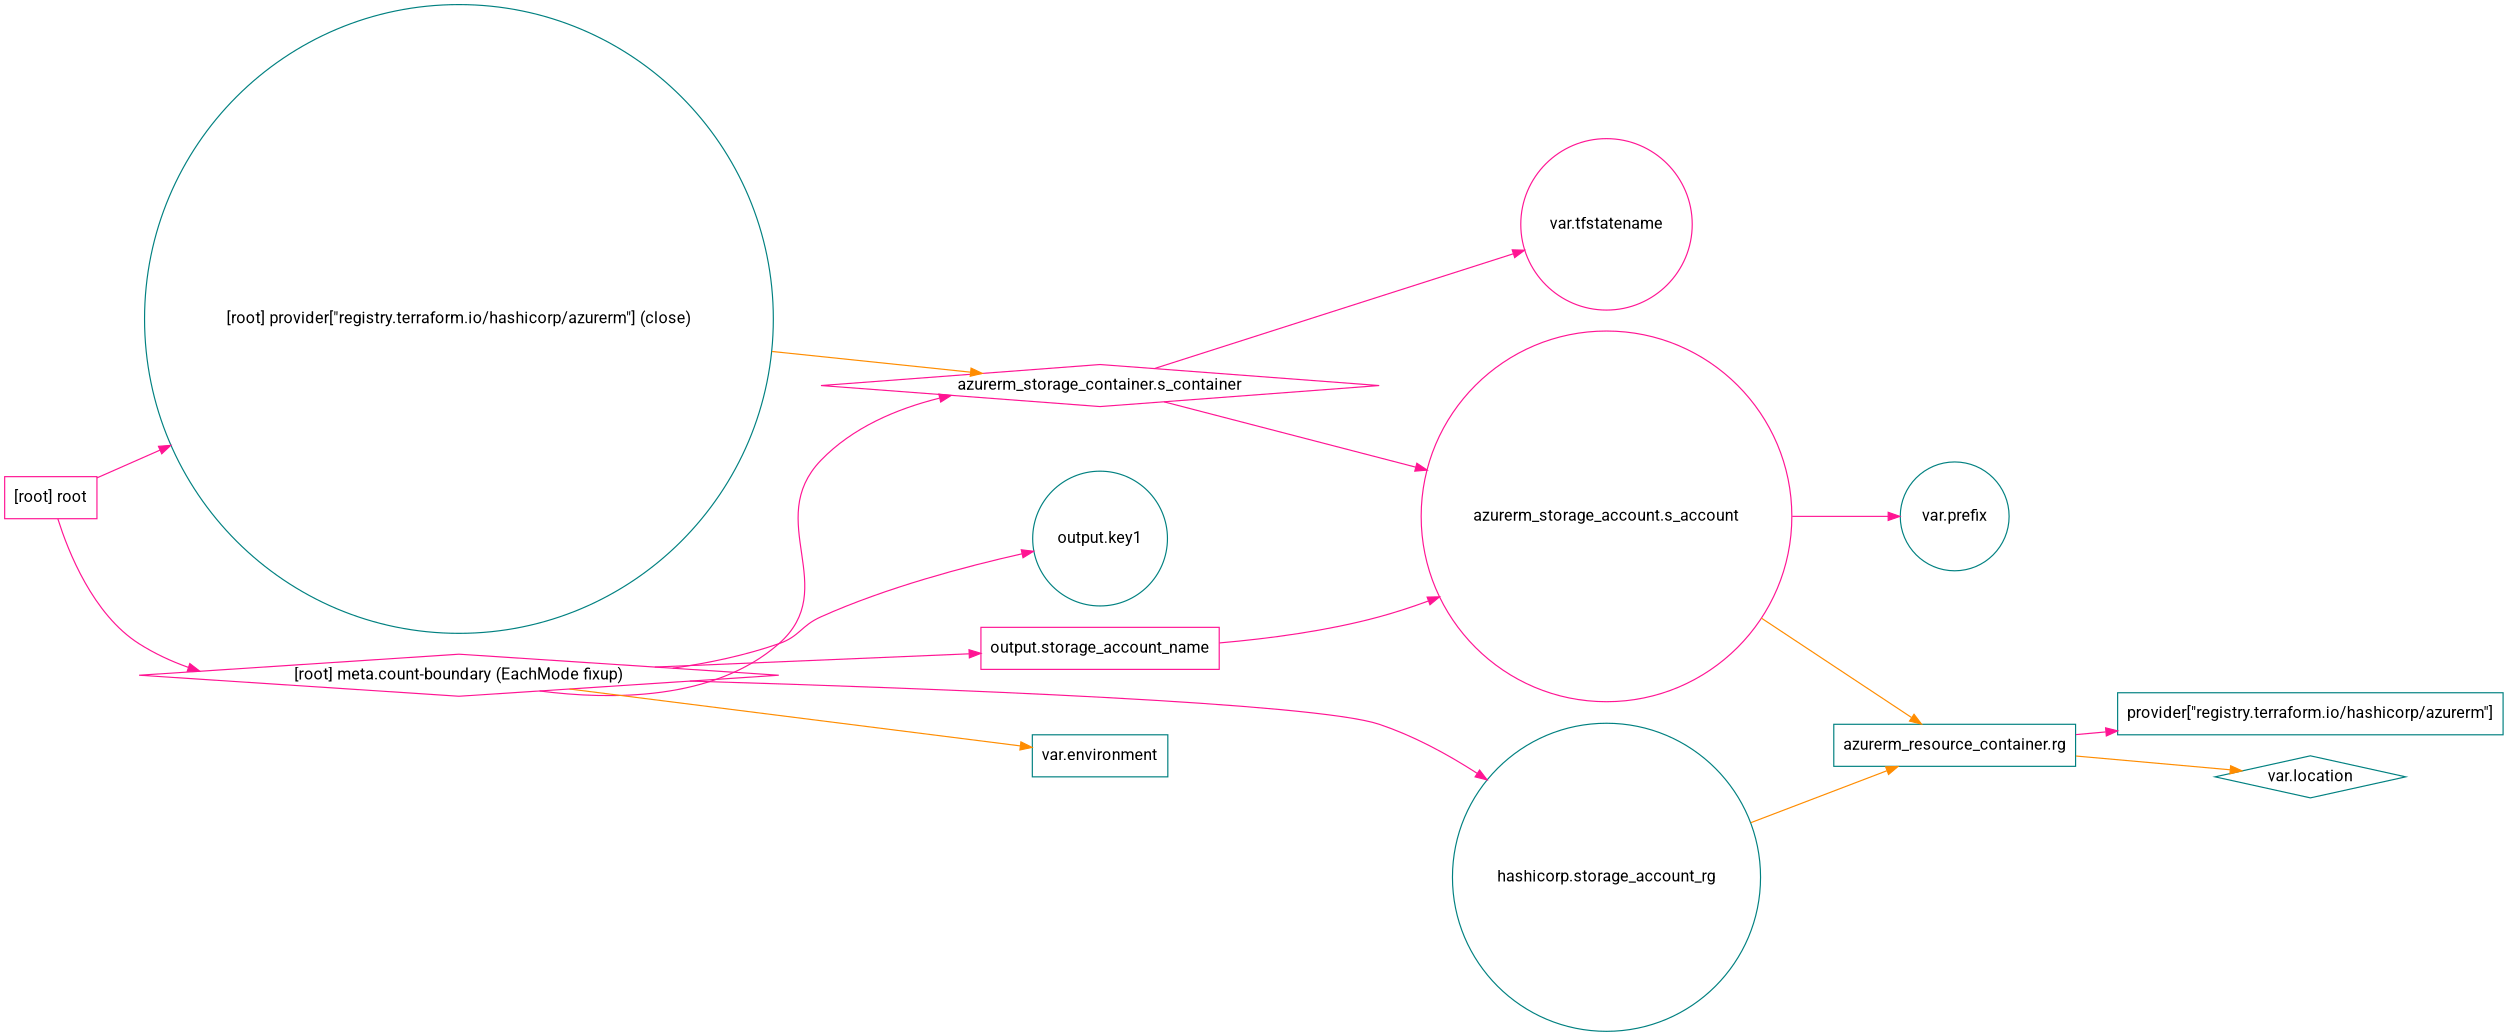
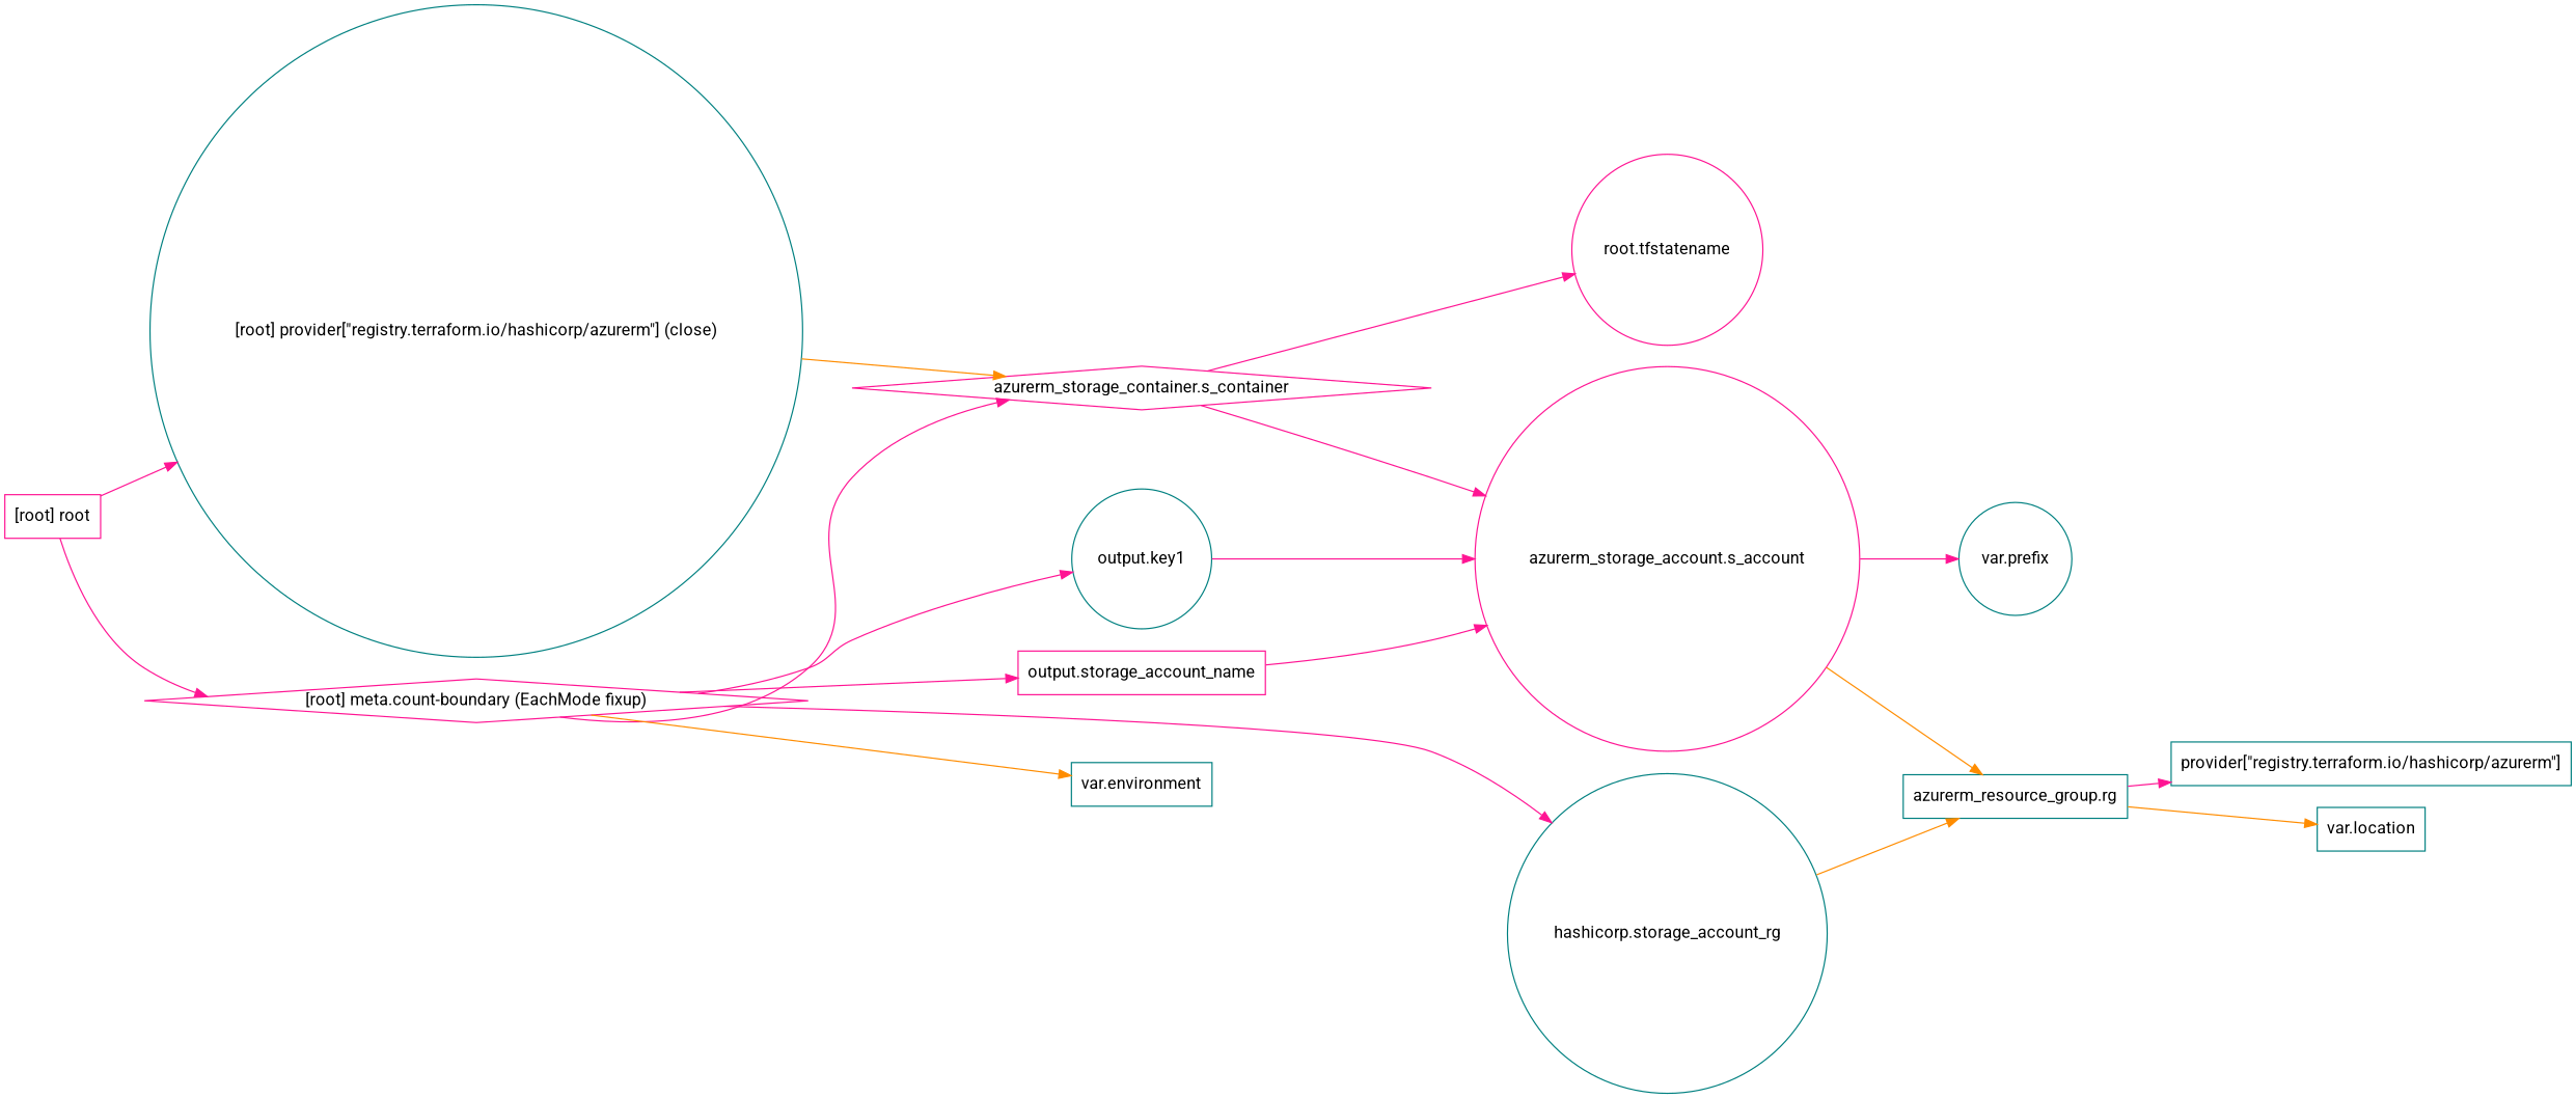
  digraph {
    compound=true
    fontname=Roboto
    newrank=true
    rankdir=LR
    node [color=teal fontname=Roboto shape=box]
    edge [color=deeppink fontname=Roboto]
-   n1 [label="azurerm_resource_container.rg"]
+   n1 [label="azurerm_resource_group.rg"]
    n2 [label="provider[\"registry.terraform.io/hashicorp/azurerm\"]"]
-   n3 [label="var.location" shape=diamond]
+   n3 [label="var.location"]
    n4 [color=deeppink label="azurerm_storage_account.s_account" shape=circle]
    n5 [label="var.prefix" shape=circle]
    n6 [color=deeppink label="azurerm_storage_container.s_container" shape=diamond]
-   n7 [color=deeppink label="var.tfstatename" shape=circle]
+   n7 [color=deeppink label="root.tfstatename" shape=circle]
    n8 [label="output.key1" shape=circle]
    n9 [color=deeppink label="output.storage_account_name"]
    n10 [label="hashicorp.storage_account_rg" shape=circle]
    n11 [label="var.environment"]
    "[root] meta.count-boundary (EachMode fixup)" [color=deeppink shape=diamond]
    "[root] provider[\"registry.terraform.io/hashicorp/azurerm\"] (close)" [shape=circle]
    "[root] root" [color=deeppink]
    subgraph sub_1 {
      n1
      n2
      n3
      n4
      n5
      n6
      n7
      n8
      n9
      n10
      n11
      "[root] meta.count-boundary (EachMode fixup)"
      "[root] provider[\"registry.terraform.io/hashicorp/azurerm\"] (close)"
      "[root] root"
    }
    n1 -> n2
    n1 -> n3 [color=darkorange]
    n4 -> n1 [color=darkorange]
    n4 -> n5
    n6 -> n4
    n6 -> n7
+   n8 -> n4
    n9 -> n4
    n10 -> n1 [color=darkorange]
    "[root] meta.count-boundary (EachMode fixup)" -> n6
    "[root] meta.count-boundary (EachMode fixup)" -> n8
    "[root] meta.count-boundary (EachMode fixup)" -> n9
    "[root] meta.count-boundary (EachMode fixup)" -> n10
    "[root] meta.count-boundary (EachMode fixup)" -> n11 [color=darkorange]
    "[root] provider[\"registry.terraform.io/hashicorp/azurerm\"] (close)" -> n6 [color=darkorange]
    "[root] root" -> "[root] meta.count-boundary (EachMode fixup)"
    "[root] root" -> "[root] provider[\"registry.terraform.io/hashicorp/azurerm\"] (close)"
  }
